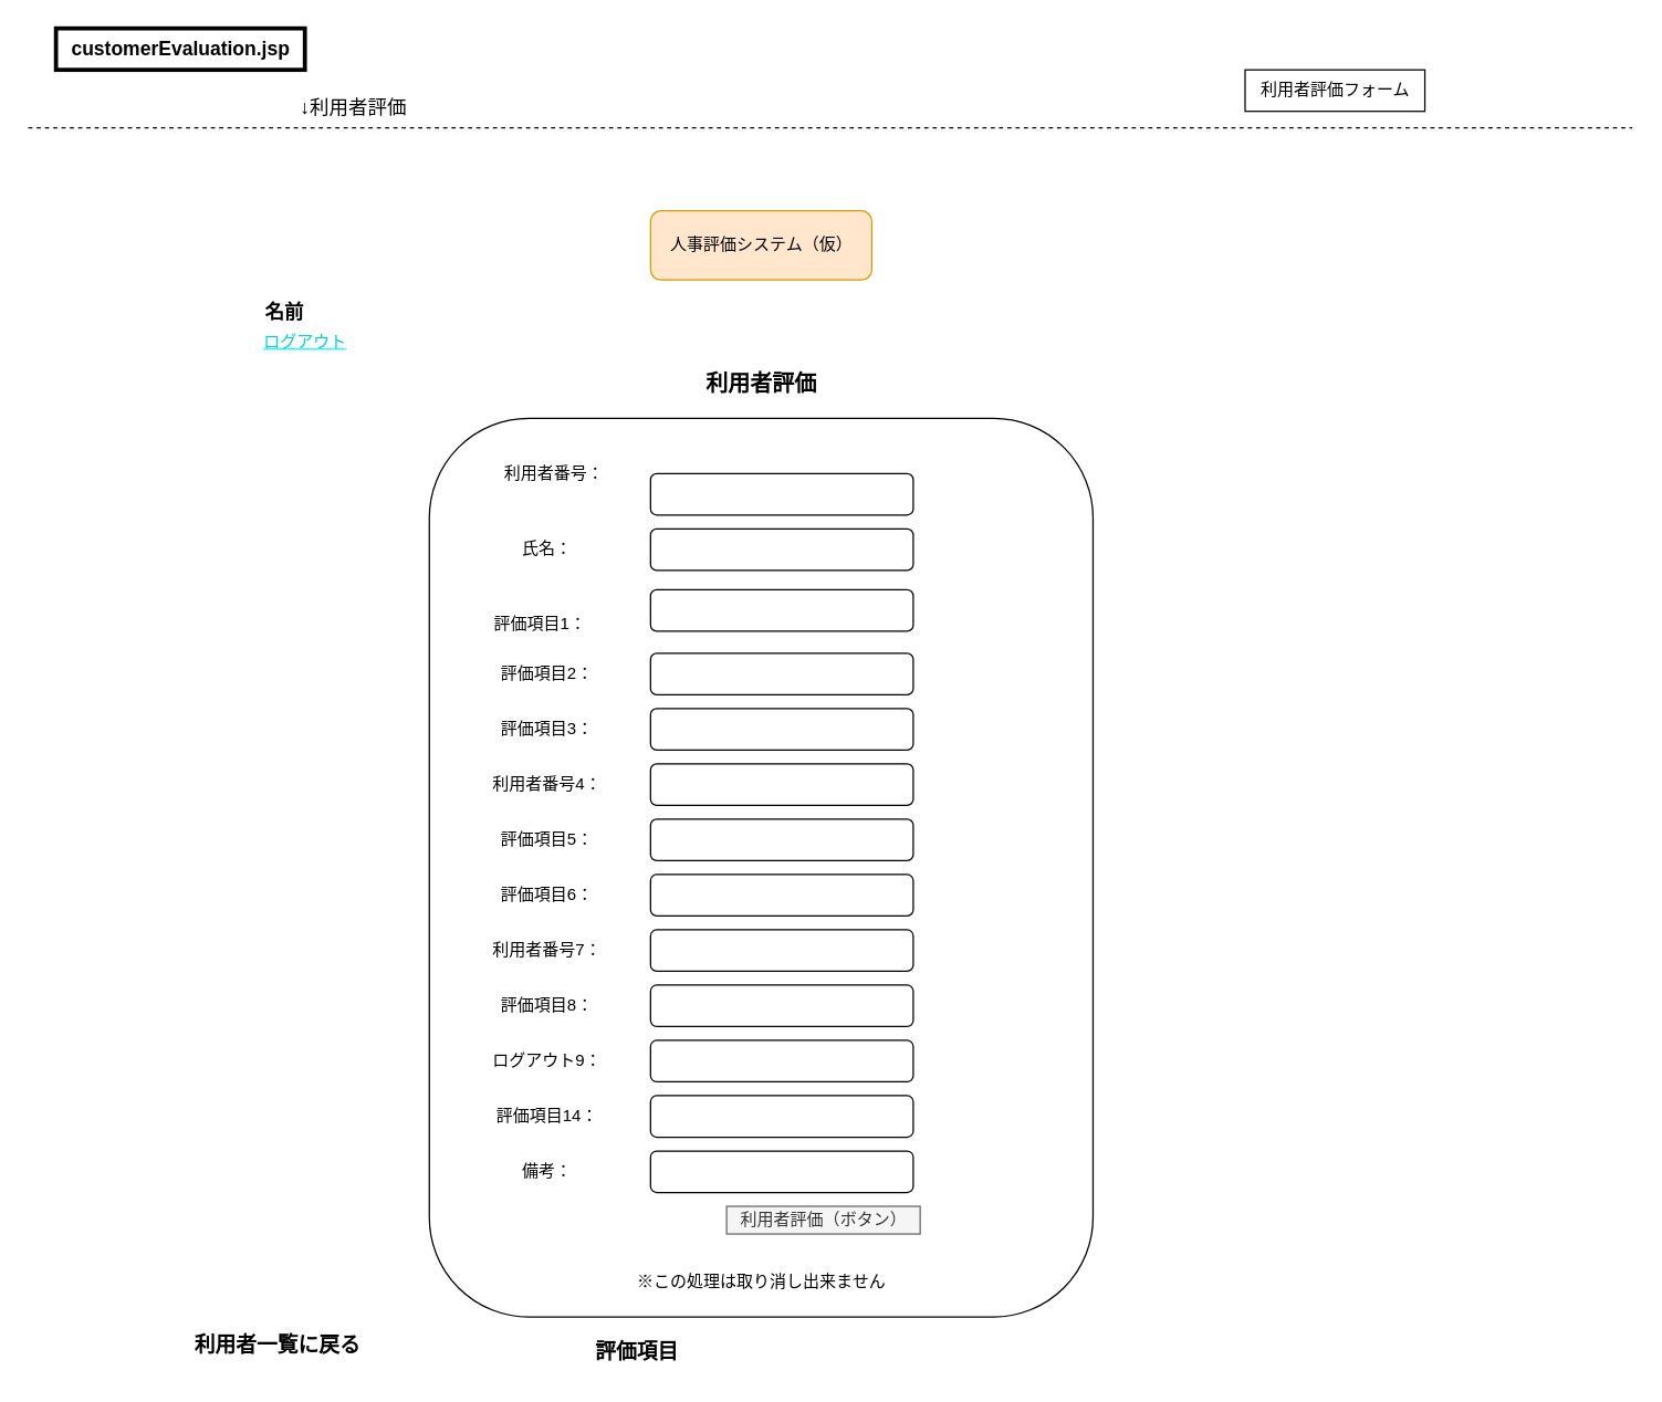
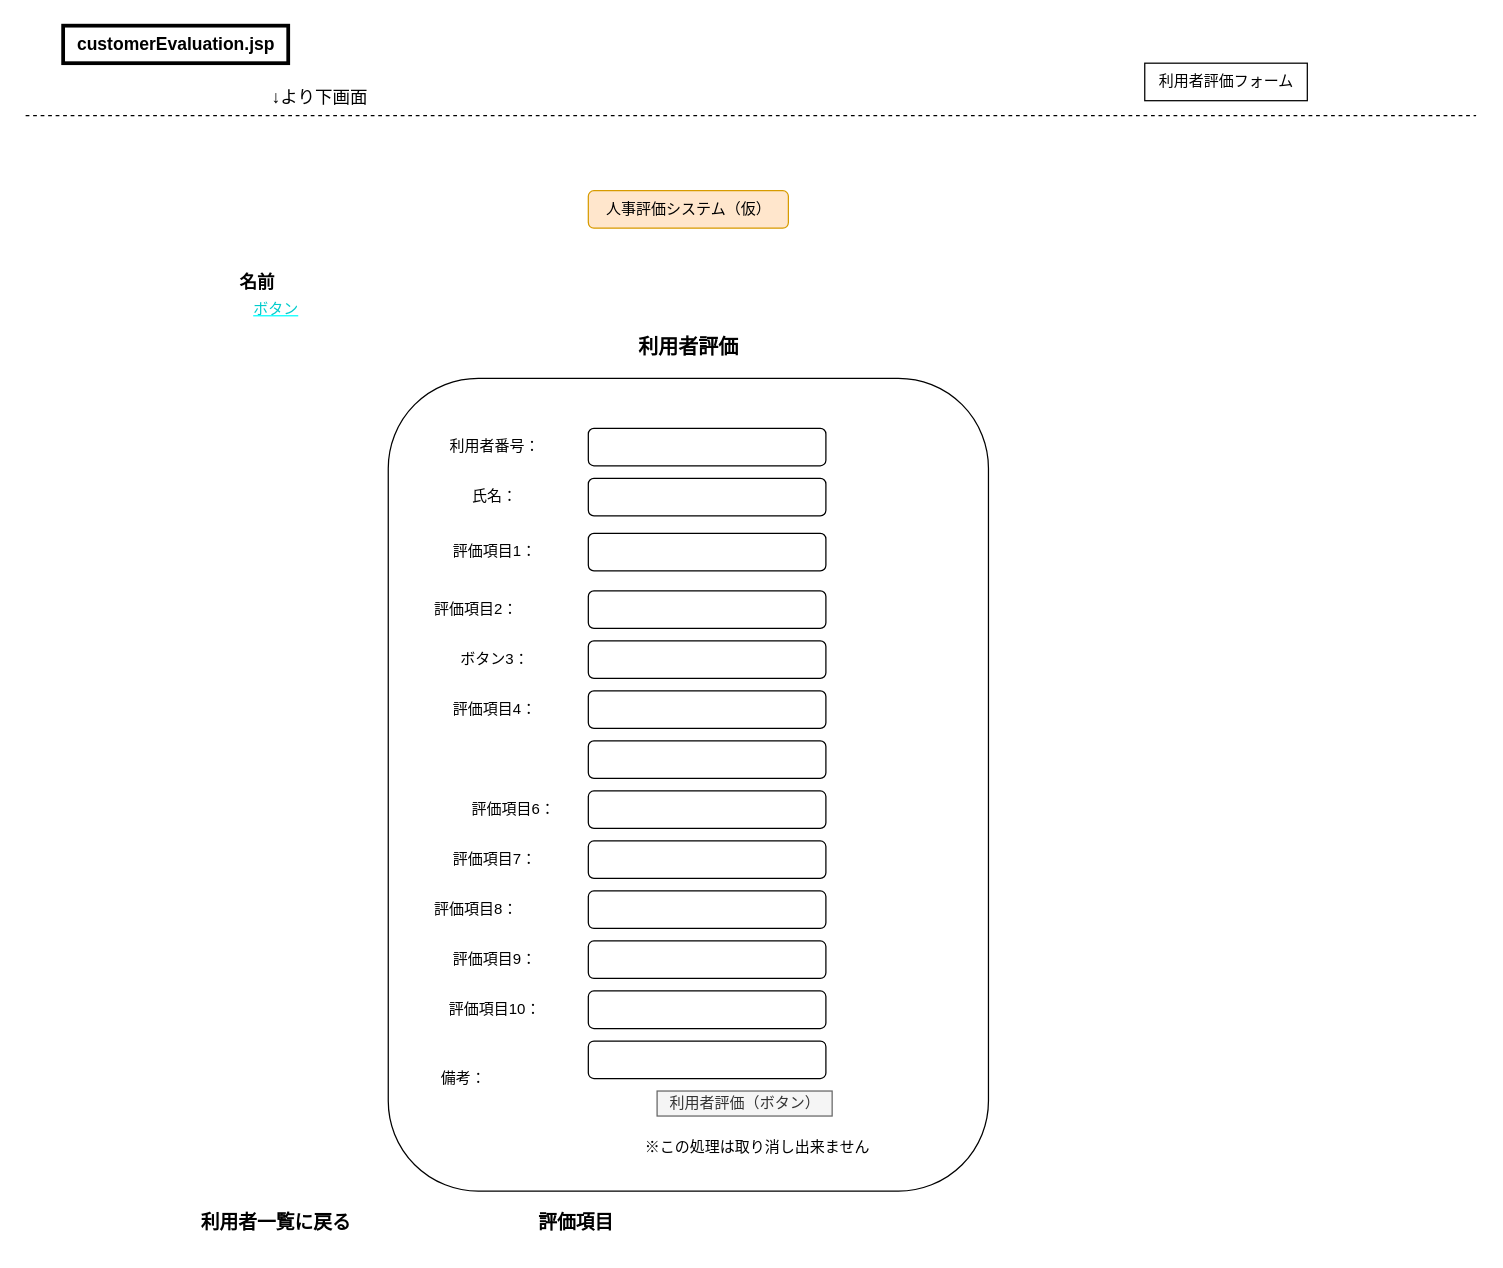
  <mxCell id="0" />
  <mxCell id="1" parent="0" />
- <mxCell id="2" value="&lt;span style=&quot;font-size: 14px;&quot;&gt;&lt;b&gt;customerEvaluation.jsp&lt;/b&gt;&lt;/span&gt;" style="text;html=1;align=center;verticalAlign=middle;resizable=0;points=[];autosize=1;strokeColor=default;fillColor=none;strokeWidth=3;" parent="1" vertex="1"><mxGeometry x="40" y="20" width="180" height="30" as="geometry" /></mxCell>
+ <mxCell id="2" value="&lt;span style=&quot;font-size: 14px;&quot;&gt;&lt;b&gt;customerEvaluation.jsp&lt;/b&gt;&lt;/span&gt;" style="text;html=1;align=center;verticalAlign=middle;resizable=0;points=[];autosize=1;strokeColor=default;fillColor=none;strokeWidth=3;" parent="1" vertex="1"><mxGeometry x="50" y="20" width="180" height="30" as="geometry" /></mxCell>
  <mxCell id="3" value="" style="endArrow=none;dashed=1;html=1;" parent="1" edge="1"><mxGeometry width="50" height="50" relative="1" as="geometry"><mxPoint y="92" as="sourcePoint" x="20" /><mxPoint x="1180" y="92" as="targetPoint" /></mxGeometry></mxCell>
- <mxCell id="4" value="&lt;font style=&quot;font-size: 14px;&quot;&gt;↓利用者評価&lt;/font&gt;" style="text;html=1;align=center;verticalAlign=middle;resizable=0;points=[];autosize=1;strokeColor=none;fillColor=none;" parent="1" vertex="1"><mxGeometry x="205" y="62" width="100" height="30" as="geometry" /></mxCell>
- <mxCell id="5" value="人事評価システム（仮）" style="text;html=1;align=center;verticalAlign=middle;resizable=0;points=[];autosize=1;strokeColor=#d79b00;fillColor=#ffe6cc;labelBackgroundColor=none;rounded=1;" parent="1" vertex="1"><mxGeometry x="470" y="152" width="160" height="50" as="geometry" /></mxCell>
+ <mxCell id="4" value="&lt;font style=&quot;font-size: 14px;&quot;&gt;↓より下画面&lt;/font&gt;" style="text;html=1;align=center;verticalAlign=middle;resizable=0;points=[];autosize=1;strokeColor=none;fillColor=none;" parent="1" vertex="1"><mxGeometry x="205" y="62" width="100" height="30" as="geometry" /></mxCell>
+ <mxCell id="5" value="人事評価システム（仮）" style="text;html=1;align=center;verticalAlign=middle;resizable=0;points=[];autosize=1;strokeColor=#d79b00;fillColor=#ffe6cc;labelBackgroundColor=none;rounded=1;" parent="1" vertex="1"><mxGeometry x="470" y="152" width="160" height="30" as="geometry" /></mxCell>
  <mxCell id="6" value="&lt;b&gt;&lt;font style=&quot;font-size: 14px;&quot;&gt;名前&lt;/font&gt;&lt;/b&gt;" style="text;html=1;align=center;verticalAlign=middle;resizable=0;points=[];autosize=1;strokeColor=none;fillColor=none;" parent="1" vertex="1"><mxGeometry x="180" y="210" width="50" height="30" as="geometry" /></mxCell>
- <mxCell id="7" value="利用者評価フォーム" style="text;html=1;align=center;verticalAlign=middle;resizable=0;points=[];autosize=1;strokeColor=default;fillColor=none;" parent="1" vertex="1"><mxGeometry x="900" y="50" width="130" height="30" as="geometry" /></mxCell>
- <mxCell id="8" value="&lt;u&gt;&lt;font style=&quot;color: rgb(0, 204, 204);&quot;&gt;ログアウト&lt;/font&gt;&lt;/u&gt;" style="text;html=1;align=center;verticalAlign=middle;resizable=0;points=[];autosize=1;fontColor=#00FFFF;" parent="1" vertex="1"><mxGeometry x="180" y="232" width="80" height="30" as="geometry" /></mxCell>
- <mxCell id="9" value="&lt;font style=&quot;font-size: 15px;&quot;&gt;&lt;b&gt;利用者一覧に戻る&lt;/b&gt;&lt;/font&gt;" style="text;html=1;align=center;verticalAlign=middle;resizable=0;points=[];autosize=1;strokeColor=none;fillColor=none;" parent="1" vertex="1"><mxGeometry x="130" y="957" width="140" height="30" as="geometry" /></mxCell>
+ <mxCell id="7" value="利用者評価フォーム" style="text;html=1;align=center;verticalAlign=middle;resizable=0;points=[];autosize=1;strokeColor=default;fillColor=none;" parent="1" vertex="1"><mxGeometry x="915" y="50" width="130" height="30" as="geometry" /></mxCell>
+ <mxCell id="8" value="&lt;u&gt;&lt;font style=&quot;color: rgb(0, 204, 204);&quot;&gt;ボタン&lt;/font&gt;&lt;/u&gt;" style="text;html=1;align=center;verticalAlign=middle;resizable=0;points=[];autosize=1;fontColor=#00FFFF;" parent="1" vertex="1"><mxGeometry x="180" y="232" width="80" height="30" as="geometry" /></mxCell>
+ <mxCell id="9" value="&lt;font style=&quot;font-size: 15px;&quot;&gt;&lt;b&gt;利用者一覧に戻る&lt;/b&gt;&lt;/font&gt;" style="text;html=1;align=center;verticalAlign=middle;resizable=0;points=[];autosize=1;strokeColor=none;fillColor=none;" parent="1" vertex="1"><mxGeometry x="150" y="962" width="140" height="30" as="geometry" /></mxCell>
  <mxCell id="10" value="&lt;span style=&quot;font-size: 15px;&quot;&gt;&lt;b&gt;評価項目&lt;/b&gt;&lt;/span&gt;" style="text;html=1;align=center;verticalAlign=middle;resizable=0;points=[];autosize=1;strokeColor=none;fillColor=none;" parent="1" vertex="1"><mxGeometry x="390" y="962" width="140" height="30" as="geometry" /></mxCell>
  <mxCell id="11" value="&lt;b&gt;&lt;font style=&quot;font-size: 16px;&quot;&gt;利用者評価&lt;/font&gt;&lt;/b&gt;" style="text;html=1;align=center;verticalAlign=middle;resizable=0;points=[];autosize=1;strokeColor=none;fillColor=none;" parent="1" vertex="1"><mxGeometry x="500" y="262" width="100" height="30" as="geometry" /></mxCell>
  <mxCell id="12" value="" style="rounded=1;whiteSpace=wrap;html=1;" parent="1" vertex="1"><mxGeometry x="310" y="302" width="480" height="650" as="geometry" /></mxCell>
- <mxCell id="13" value="利用者番号：" style="text;html=1;align=center;verticalAlign=middle;resizable=0;points=[];autosize=1;strokeColor=none;fillColor=none;" parent="1" vertex="1"><mxGeometry x="350" y="327" width="100" height="30" as="geometry" /></mxCell>
+ <mxCell id="13" value="利用者番号：" style="text;html=1;align=center;verticalAlign=middle;resizable=0;points=[];autosize=1;strokeColor=none;fillColor=none;" parent="1" vertex="1"><mxGeometry x="345" y="342" width="100" height="30" as="geometry" /></mxCell>
  <mxCell id="14" value="" style="rounded=1;whiteSpace=wrap;html=1;" parent="1" vertex="1"><mxGeometry x="470" y="342" width="190" height="30" as="geometry" /></mxCell>
  <mxCell id="15" value="氏名：" style="text;html=1;align=center;verticalAlign=middle;resizable=0;points=[];autosize=1;strokeColor=none;fillColor=none;" parent="1" vertex="1"><mxGeometry x="365" y="382" width="60" height="30" as="geometry" /></mxCell>
  <mxCell id="16" value="" style="rounded=1;whiteSpace=wrap;html=1;" parent="1" vertex="1"><mxGeometry x="470" y="382" width="190" height="30" as="geometry" /></mxCell>
  <mxCell id="17" value="利用者評価（ボタン）" style="text;html=1;align=center;verticalAlign=middle;resizable=0;points=[];autosize=1;strokeColor=#666666;fillColor=#f5f5f5;fontColor=#333333;" parent="1" vertex="1"><mxGeometry x="525" y="872" width="140" height="20" as="geometry" /></mxCell>
- <mxCell id="18" value="※この処理は取り消し出来ません" style="text;html=1;align=center;verticalAlign=middle;resizable=0;points=[];autosize=1;strokeColor=none;fillColor=none;" parent="1" vertex="1"><mxGeometry x="450" y="912" width="200" height="30" as="geometry" /></mxCell>
- <mxCell id="19" value="評価項目1：" style="text;html=1;align=center;verticalAlign=middle;resizable=0;points=[];autosize=1;strokeColor=none;fillColor=none;" parent="1" vertex="1"><mxGeometry x="345" y="436" width="90" height="30" as="geometry" /></mxCell>
+ <mxCell id="18" value="※この処理は取り消し出来ません" style="text;html=1;align=center;verticalAlign=middle;resizable=0;points=[];autosize=1;strokeColor=none;fillColor=none;" parent="1" vertex="1"><mxGeometry x="505" y="902" width="200" height="30" as="geometry" /></mxCell>
+ <mxCell id="19" value="評価項目1：" style="text;html=1;align=center;verticalAlign=middle;resizable=0;points=[];autosize=1;strokeColor=none;fillColor=none;" parent="1" vertex="1"><mxGeometry x="350" y="426" width="90" height="30" as="geometry" /></mxCell>
  <mxCell id="20" value="" style="rounded=1;whiteSpace=wrap;html=1;" parent="1" vertex="1"><mxGeometry x="470" y="426" width="190" height="30" as="geometry" /></mxCell>
- <mxCell id="21" value="評価項目2：" style="text;html=1;align=center;verticalAlign=middle;resizable=0;points=[];autosize=1;strokeColor=none;fillColor=none;" parent="1" vertex="1"><mxGeometry x="350" y="472" width="90" height="30" as="geometry" /></mxCell>
+ <mxCell id="21" value="評価項目2：" style="text;html=1;align=center;verticalAlign=middle;resizable=0;points=[];autosize=1;strokeColor=none;fillColor=none;" parent="1" vertex="1"><mxGeometry x="335" y="472" width="90" height="30" as="geometry" /></mxCell>
  <mxCell id="22" value="" style="rounded=1;whiteSpace=wrap;html=1;" parent="1" vertex="1"><mxGeometry x="470" y="472" width="190" height="30" as="geometry" /></mxCell>
- <mxCell id="23" value="評価項目3：" style="text;html=1;align=center;verticalAlign=middle;resizable=0;points=[];autosize=1;strokeColor=none;fillColor=none;" parent="1" vertex="1"><mxGeometry x="350" y="512" width="90" height="30" as="geometry" /></mxCell>
+ <mxCell id="23" value="ボタン3：" style="text;html=1;align=center;verticalAlign=middle;resizable=0;points=[];autosize=1;strokeColor=none;fillColor=none;" parent="1" vertex="1"><mxGeometry x="350" y="512" width="90" height="30" as="geometry" /></mxCell>
  <mxCell id="24" value="" style="rounded=1;whiteSpace=wrap;html=1;" parent="1" vertex="1"><mxGeometry x="470" y="512" width="190" height="30" as="geometry" /></mxCell>
- <mxCell id="25" value="利用者番号4：" style="text;html=1;align=center;verticalAlign=middle;resizable=0;points=[];autosize=1;strokeColor=none;fillColor=none;" parent="1" vertex="1"><mxGeometry x="350" y="552" width="90" height="30" as="geometry" /></mxCell>
+ <mxCell id="25" value="評価項目4：" style="text;html=1;align=center;verticalAlign=middle;resizable=0;points=[];autosize=1;strokeColor=none;fillColor=none;" parent="1" vertex="1"><mxGeometry x="350" y="552" width="90" height="30" as="geometry" /></mxCell>
  <mxCell id="26" value="" style="rounded=1;whiteSpace=wrap;html=1;" parent="1" vertex="1"><mxGeometry x="470" y="552" width="190" height="30" as="geometry" /></mxCell>
- <mxCell id="27" value="評価項目5：" style="text;html=1;align=center;verticalAlign=middle;resizable=0;points=[];autosize=1;strokeColor=none;fillColor=none;" parent="1" vertex="1"><mxGeometry x="350" y="592" width="90" height="30" as="geometry" /></mxCell>
  <mxCell id="28" value="" style="rounded=1;whiteSpace=wrap;html=1;" parent="1" vertex="1"><mxGeometry x="470" y="592" width="190" height="30" as="geometry" /></mxCell>
- <mxCell id="29" value="評価項目6：" style="text;html=1;align=center;verticalAlign=middle;resizable=0;points=[];autosize=1;strokeColor=none;fillColor=none;" parent="1" vertex="1"><mxGeometry x="350" y="632" width="90" height="30" as="geometry" /></mxCell>
+ <mxCell id="29" value="評価項目6：" style="text;html=1;align=center;verticalAlign=middle;resizable=0;points=[];autosize=1;strokeColor=none;fillColor=none;" parent="1" vertex="1"><mxGeometry x="365" y="632" width="90" height="30" as="geometry" /></mxCell>
  <mxCell id="30" value="" style="rounded=1;whiteSpace=wrap;html=1;" parent="1" vertex="1"><mxGeometry x="470" y="632" width="190" height="30" as="geometry" /></mxCell>
- <mxCell id="31" value="利用者番号7：" style="text;html=1;align=center;verticalAlign=middle;resizable=0;points=[];autosize=1;strokeColor=none;fillColor=none;" parent="1" vertex="1"><mxGeometry x="350" y="672" width="90" height="30" as="geometry" /></mxCell>
+ <mxCell id="31" value="評価項目7：" style="text;html=1;align=center;verticalAlign=middle;resizable=0;points=[];autosize=1;strokeColor=none;fillColor=none;" parent="1" vertex="1"><mxGeometry x="350" y="672" width="90" height="30" as="geometry" /></mxCell>
  <mxCell id="32" value="" style="rounded=1;whiteSpace=wrap;html=1;" parent="1" vertex="1"><mxGeometry x="470" y="672" width="190" height="30" as="geometry" /></mxCell>
- <mxCell id="33" value="評価項目8：" style="text;html=1;align=center;verticalAlign=middle;resizable=0;points=[];autosize=1;strokeColor=none;fillColor=none;" parent="1" vertex="1"><mxGeometry x="350" y="712" width="90" height="30" as="geometry" /></mxCell>
+ <mxCell id="33" value="評価項目8：" style="text;html=1;align=center;verticalAlign=middle;resizable=0;points=[];autosize=1;strokeColor=none;fillColor=none;" parent="1" vertex="1"><mxGeometry x="335" y="712" width="90" height="30" as="geometry" /></mxCell>
  <mxCell id="34" value="" style="rounded=1;whiteSpace=wrap;html=1;" parent="1" vertex="1"><mxGeometry x="470" y="712" width="190" height="30" as="geometry" /></mxCell>
- <mxCell id="35" value="ログアウト9：" style="text;html=1;align=center;verticalAlign=middle;resizable=0;points=[];autosize=1;strokeColor=none;fillColor=none;" parent="1" vertex="1"><mxGeometry x="350" y="752" width="90" height="30" as="geometry" /></mxCell>
+ <mxCell id="35" value="評価項目9：" style="text;html=1;align=center;verticalAlign=middle;resizable=0;points=[];autosize=1;strokeColor=none;fillColor=none;" parent="1" vertex="1"><mxGeometry x="350" y="752" width="90" height="30" as="geometry" /></mxCell>
  <mxCell id="36" value="" style="rounded=1;whiteSpace=wrap;html=1;" parent="1" vertex="1"><mxGeometry x="470" y="752" width="190" height="30" as="geometry" /></mxCell>
  <mxCell id="37" value="" style="rounded=1;whiteSpace=wrap;html=1;" parent="1" vertex="1"><mxGeometry x="470" y="792" width="190" height="30" as="geometry" /></mxCell>
- <mxCell id="38" value="評価項目14：" style="text;html=1;align=center;verticalAlign=middle;resizable=0;points=[];autosize=1;strokeColor=none;fillColor=none;" parent="1" vertex="1"><mxGeometry x="345" y="792" width="100" height="30" as="geometry" /></mxCell>
- <mxCell id="39" value="備考：" style="text;html=1;align=center;verticalAlign=middle;resizable=0;points=[];autosize=1;strokeColor=none;fillColor=none;" parent="1" vertex="1"><mxGeometry x="365" y="832" width="60" height="30" as="geometry" /></mxCell>
+ <mxCell id="38" value="評価項目10：" style="text;html=1;align=center;verticalAlign=middle;resizable=0;points=[];autosize=1;strokeColor=none;fillColor=none;" parent="1" vertex="1"><mxGeometry x="345" y="792" width="100" height="30" as="geometry" /></mxCell>
+ <mxCell id="39" value="備考：" style="text;html=1;align=center;verticalAlign=middle;resizable=0;points=[];autosize=1;strokeColor=none;fillColor=none;" parent="1" vertex="1"><mxGeometry x="340" y="847" width="60" height="30" as="geometry" /></mxCell>
  <mxCell id="40" value="" style="rounded=1;whiteSpace=wrap;html=1;" parent="1" vertex="1"><mxGeometry x="470" y="832" width="190" height="30" as="geometry" /></mxCell>
